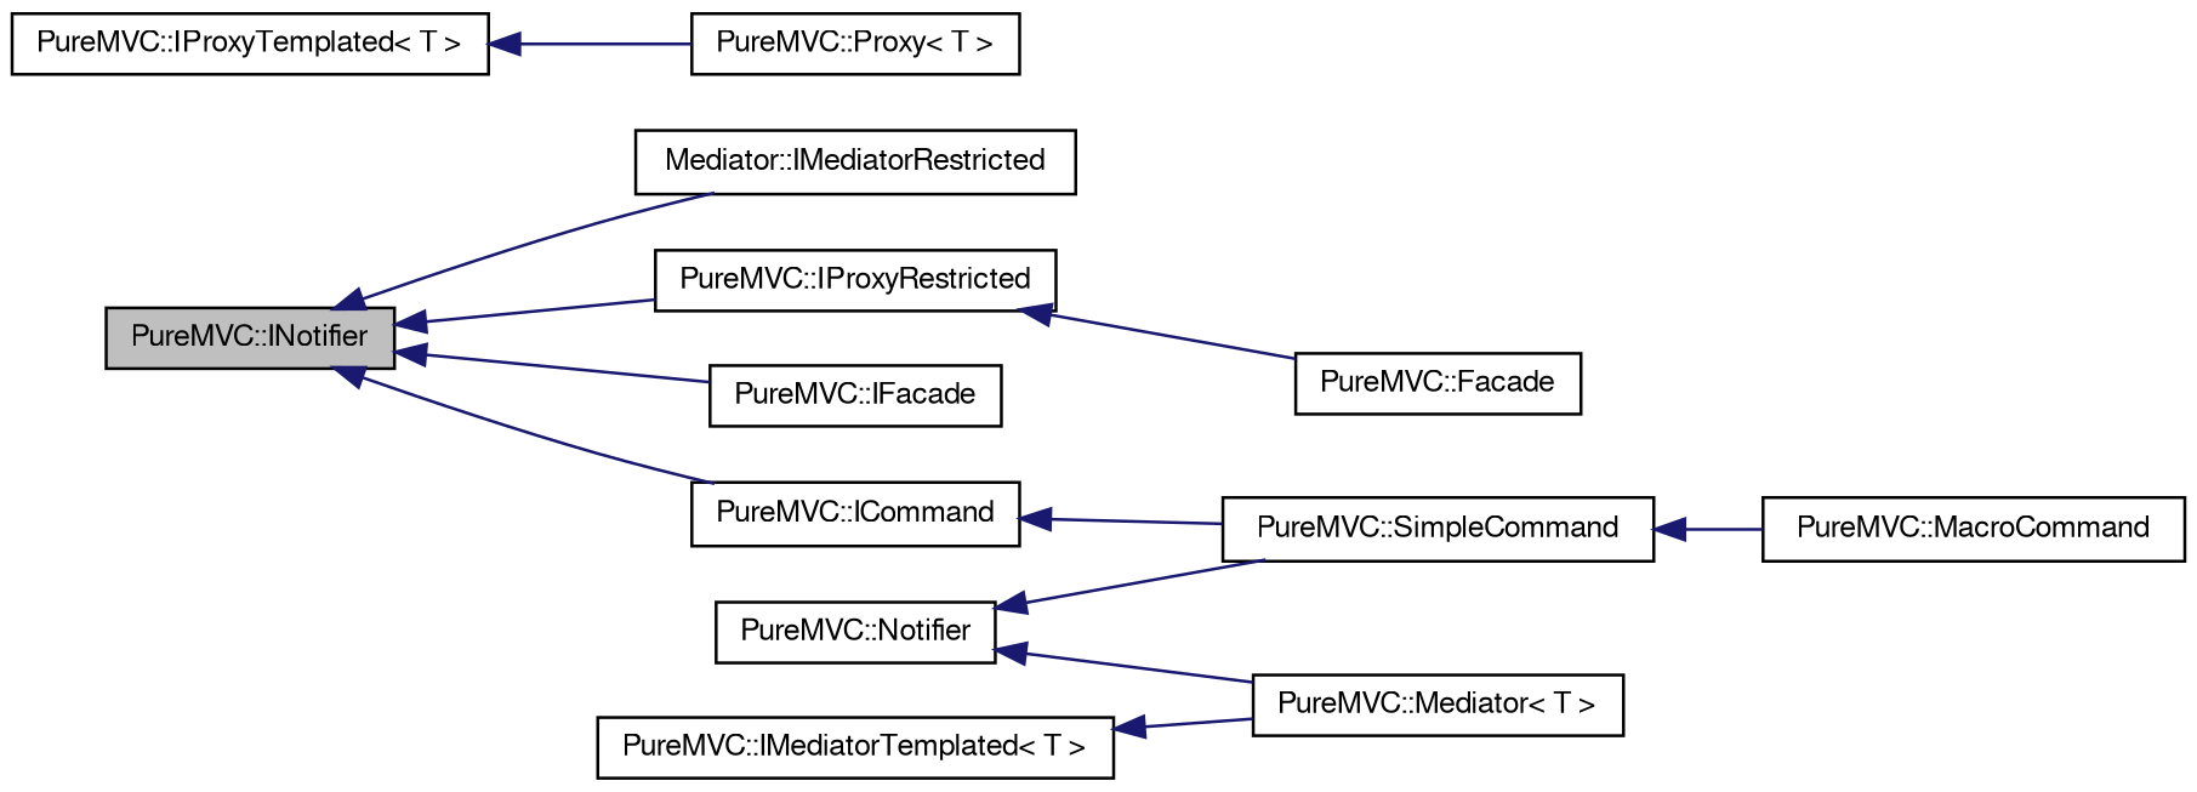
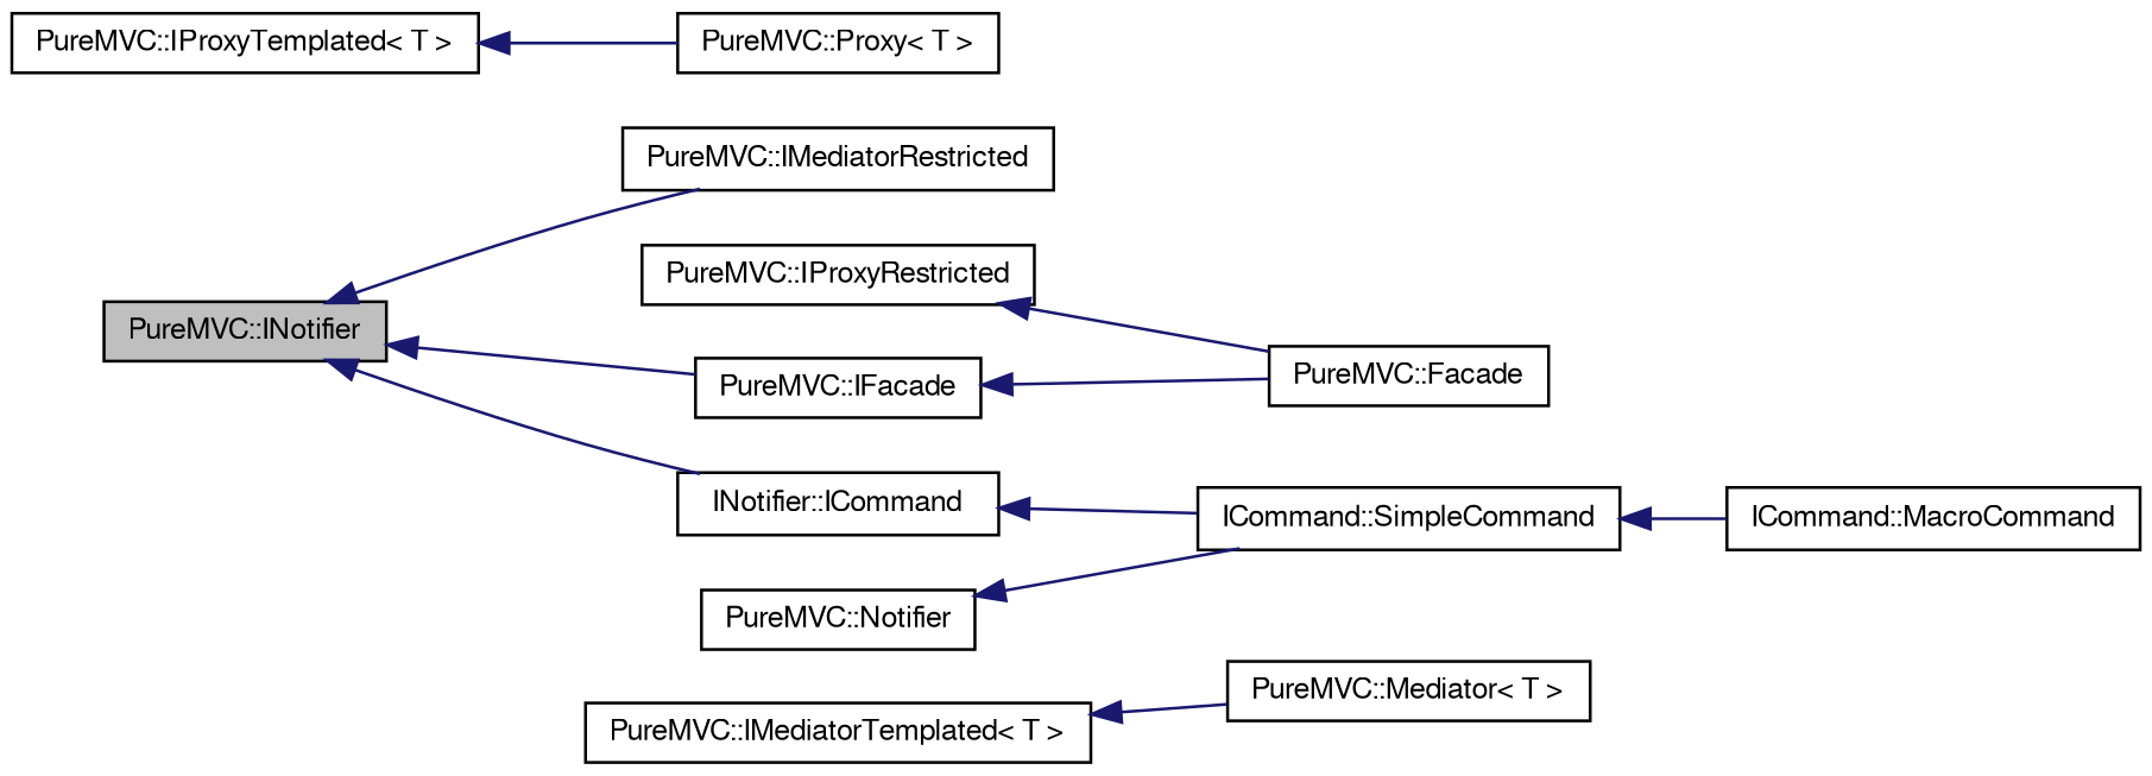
  digraph {
    rankdir=LR
    node [color=black fillcolor=white fontname=FreeSans fontsize=10 shape=record style=filled]
    edge [color=midnightblue dir=back fontname=FreeSans fontsize=10 labelfontname=FreeSans labelfontsize=10 style=solid]
    n1 [fillcolor=grey75 fontcolor=black height=0.2 label="PureMVC::INotifier" width=0.4]
-   n2 [height=0.2 label="PureMVC::ICommand" width=0.4]
+   n2 [height=0.2 label="INotifier::ICommand" width=0.4]
    n3 [height=0.2 label="PureMVC::IFacade" width=0.4]
-   n4 [height=0.2 label="Mediator::IMediatorRestricted" width=0.4]
+   n4 [height=0.2 label="PureMVC::IMediatorRestricted" width=0.4]
    n5 [height=0.2 label="PureMVC::IProxyRestricted" width=0.4]
-   n6 [height=0.2 label="PureMVC::SimpleCommand" width=0.4]
+   n6 [height=0.2 label="ICommand::SimpleCommand" width=0.4]
    n7 [height=0.2 label="PureMVC::Facade" width=0.4]
    n8 [height=0.2 label="PureMVC::Notifier" width=0.4]
    n9 [height=0.2 label="PureMVC::Mediator\< T \>" width=0.4]
-   n10 [height=0.2 label="PureMVC::MacroCommand" width=0.4]
+   n10 [height=0.2 label="ICommand::MacroCommand" width=0.4]
    n11 [height=0.2 label="PureMVC::IMediatorTemplated\< T \>" width=0.4]
    n12 [height=0.2 label="PureMVC::IProxyTemplated\< T \>" width=0.4]
    n13 [height=0.2 label="PureMVC::Proxy\< T \>" width=0.4]
    n1 -> n2
    n1 -> n3
    n1 -> n4
-   n1 -> n5
    n2 -> n6
+   n3 -> n7
    n5 -> n7
    n6 -> n10
    n8 -> n6
-   n8 -> n9
    n11 -> n9
    n12 -> n13
  }
